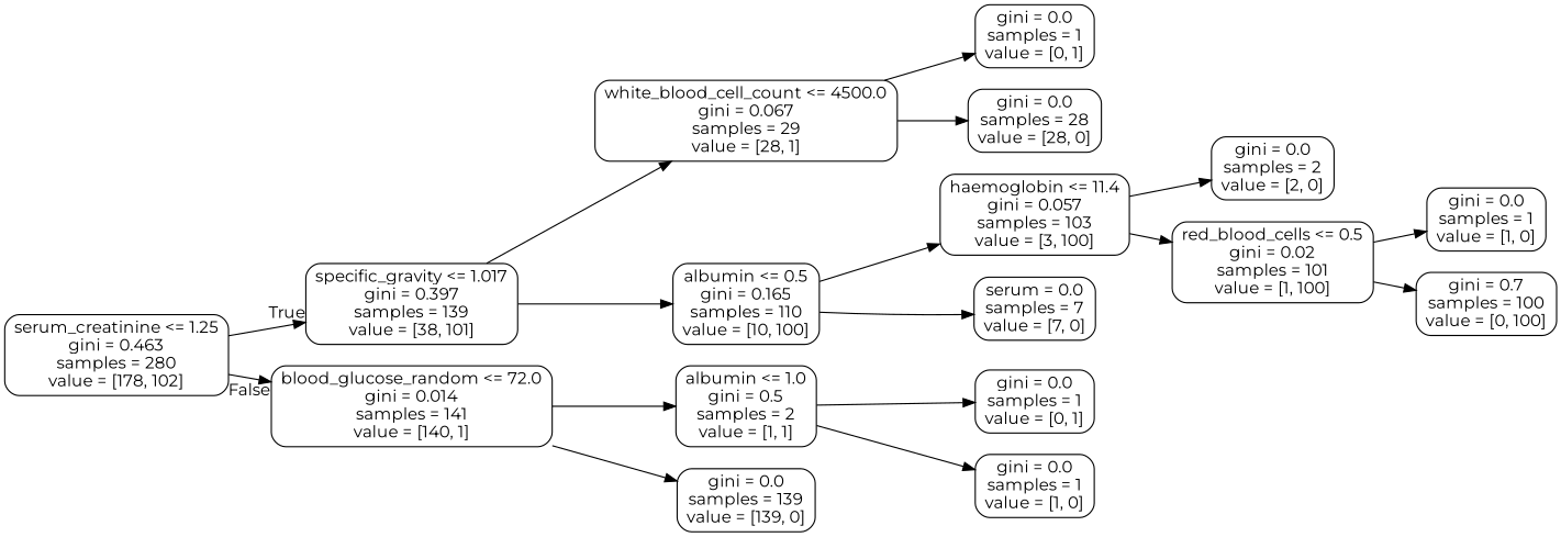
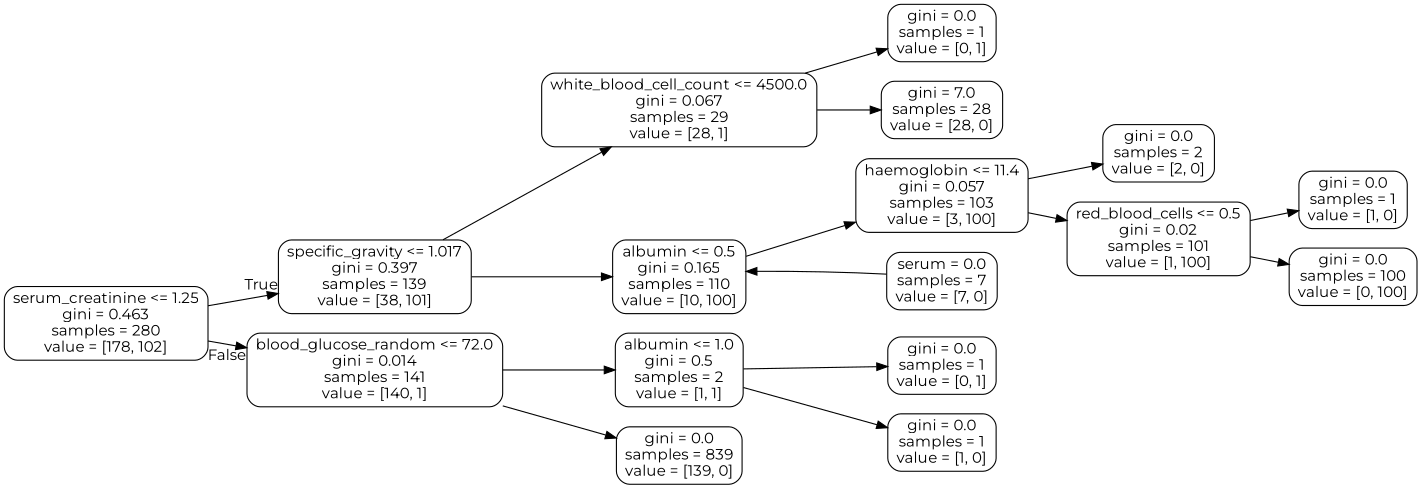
  digraph {
    fontname=Montserrat
    rankdir=LR
    node [color=black fontname=Montserrat shape=box style=rounded]
    edge [fontname=Montserrat]
    n1 [label="serum_creatinine <= 1.25\ngini = 0.463\nsamples = 280\nvalue = [178, 102]"]
    n2 [label="specific_gravity <= 1.017\ngini = 0.397\nsamples = 139\nvalue = [38, 101]"]
    n3 [label="blood_glucose_random <= 72.0\ngini = 0.014\nsamples = 141\nvalue = [140, 1]"]
    n4 [label="white_blood_cell_count <= 4500.0\ngini = 0.067\nsamples = 29\nvalue = [28, 1]"]
    n5 [label="albumin <= 0.5\ngini = 0.165\nsamples = 110\nvalue = [10, 100]"]
    n6 [label="albumin <= 1.0\ngini = 0.5\nsamples = 2\nvalue = [1, 1]"]
-   n7 [label="gini = 0.0\nsamples = 139\nvalue = [139, 0]"]
+   n7 [label="gini = 0.0\nsamples = 839\nvalue = [139, 0]"]
    n8 [label="gini = 0.0\nsamples = 1\nvalue = [0, 1]"]
-   n9 [label="gini = 0.0\nsamples = 28\nvalue = [28, 0]"]
+   n9 [label="gini = 7.0\nsamples = 28\nvalue = [28, 0]"]
    n10 [label="haemoglobin <= 11.4\ngini = 0.057\nsamples = 103\nvalue = [3, 100]"]
    n11 [label="serum = 0.0\nsamples = 7\nvalue = [7, 0]"]
    n12 [label="gini = 0.0\nsamples = 2\nvalue = [2, 0]"]
    n13 [label="red_blood_cells <= 0.5\ngini = 0.02\nsamples = 101\nvalue = [1, 100]"]
    n14 [label="gini = 0.0\nsamples = 1\nvalue = [1, 0]"]
-   n15 [label="gini = 0.7\nsamples = 100\nvalue = [0, 100]"]
+   n15 [label="gini = 0.0\nsamples = 100\nvalue = [0, 100]"]
    n16 [label="gini = 0.0\nsamples = 1\nvalue = [0, 1]"]
    n17 [label="gini = 0.0\nsamples = 1\nvalue = [1, 0]"]
    n1 -> n2 [headlabel=True labelangle=45 labeldistance=2.5]
    n1 -> n3 [headlabel=False labelangle=-45 labeldistance=2.5]
    n2 -> n4
    n2 -> n5
    n3 -> n6
    n3 -> n7
    n4 -> n8
    n4 -> n9
    n5 -> n10
-   n5 -> n11
+   n11 -> n5
    n6 -> n16
    n6 -> n17
    n10 -> n12
    n10 -> n13
    n13 -> n14
    n13 -> n15
  }
